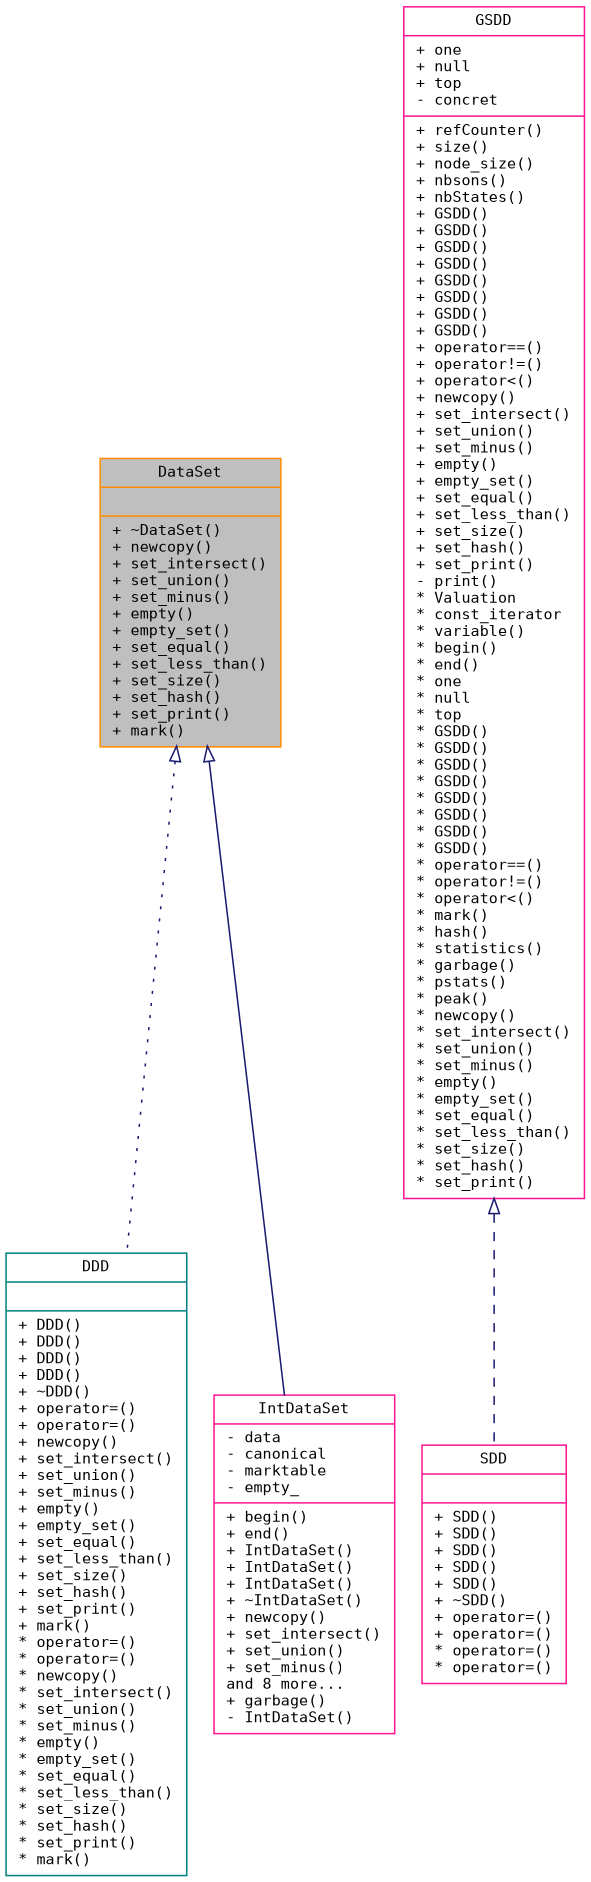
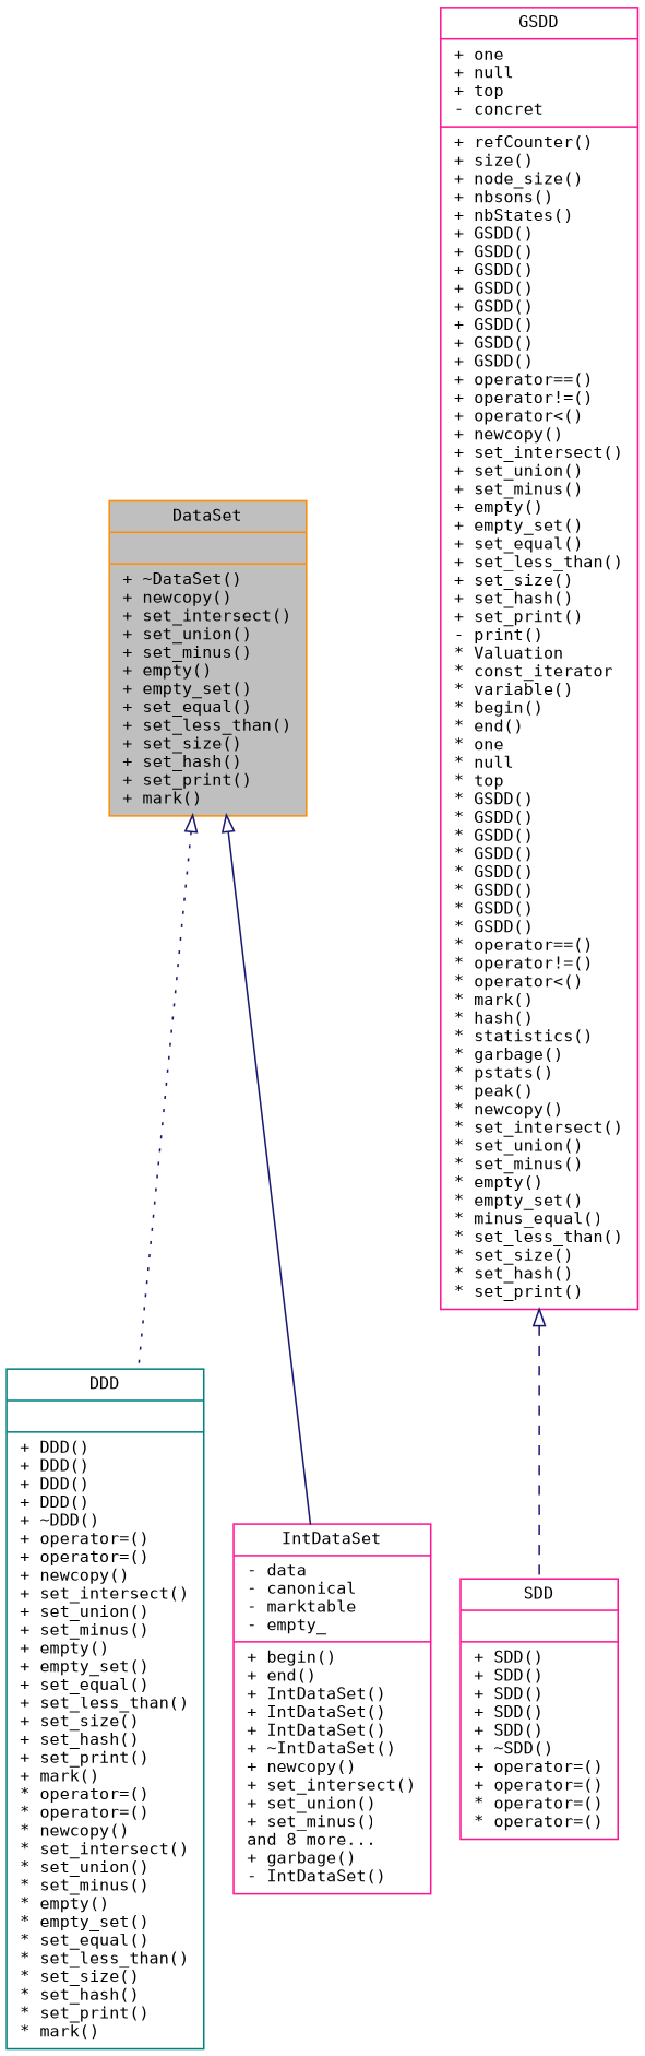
  digraph {
    fontname="DejaVu Sans Mono"
    node [color=deeppink fillcolor=white fontname="DejaVu Sans Mono" fontsize=10 shape=record style=filled]
    edge [arrowtail=onormal color=midnightblue dir=back fontname="DejaVu Sans Mono" fontsize=10 labelfontname=FreeSans labelfontsize=10]
    n1 [color=darkorange fillcolor=grey75 fontcolor=black height=0.2 label="{DataSet\n||+ ~DataSet()\l+ newcopy()\l+ set_intersect()\l+ set_union()\l+ set_minus()\l+ empty()\l+ empty_set()\l+ set_equal()\l+ set_less_than()\l+ set_size()\l+ set_hash()\l+ set_print()\l+ mark()\l}" width=0.4]
    n2 [color=teal height=0.2 label="{DDD\n||+ DDD()\l+ DDD()\l+ DDD()\l+ DDD()\l+ ~DDD()\l+ operator=()\l+ operator=()\l+ newcopy()\l+ set_intersect()\l+ set_union()\l+ set_minus()\l+ empty()\l+ empty_set()\l+ set_equal()\l+ set_less_than()\l+ set_size()\l+ set_hash()\l+ set_print()\l+ mark()\l* operator=()\l* operator=()\l* newcopy()\l* set_intersect()\l* set_union()\l* set_minus()\l* empty()\l* empty_set()\l* set_equal()\l* set_less_than()\l* set_size()\l* set_hash()\l* set_print()\l* mark()\l}" width=0.4]
    n3 [height=0.2 label="{IntDataSet\n|- data\l- canonical\l- marktable\l- empty_\l|+ begin()\l+ end()\l+ IntDataSet()\l+ IntDataSet()\l+ IntDataSet()\l+ ~IntDataSet()\l+ newcopy()\l+ set_intersect()\l+ set_union()\l+ set_minus()\land 8 more...\l+ garbage()\l- IntDataSet()\l}" width=0.4]
-   n4 [height=0.2 label="{GSDD\n|+ one\l+ null\l+ top\l- concret\l|+ refCounter()\l+ size()\l+ node_size()\l+ nbsons()\l+ nbStates()\l+ GSDD()\l+ GSDD()\l+ GSDD()\l+ GSDD()\l+ GSDD()\l+ GSDD()\l+ GSDD()\l+ GSDD()\l+ operator==()\l+ operator!=()\l+ operator\<()\l+ newcopy()\l+ set_intersect()\l+ set_union()\l+ set_minus()\l+ empty()\l+ empty_set()\l+ set_equal()\l+ set_less_than()\l+ set_size()\l+ set_hash()\l+ set_print()\l- print()\l* Valuation\l* const_iterator\l* variable()\l* begin()\l* end()\l* one\l* null\l* top\l* GSDD()\l* GSDD()\l* GSDD()\l* GSDD()\l* GSDD()\l* GSDD()\l* GSDD()\l* GSDD()\l* operator==()\l* operator!=()\l* operator\<()\l* mark()\l* hash()\l* statistics()\l* garbage()\l* pstats()\l* peak()\l* newcopy()\l* set_intersect()\l* set_union()\l* set_minus()\l* empty()\l* empty_set()\l* set_equal()\l* set_less_than()\l* set_size()\l* set_hash()\l* set_print()\l}" width=0.4]
+   n4 [height=0.2 label="{GSDD\n|+ one\l+ null\l+ top\l- concret\l|+ refCounter()\l+ size()\l+ node_size()\l+ nbsons()\l+ nbStates()\l+ GSDD()\l+ GSDD()\l+ GSDD()\l+ GSDD()\l+ GSDD()\l+ GSDD()\l+ GSDD()\l+ GSDD()\l+ operator==()\l+ operator!=()\l+ operator\<()\l+ newcopy()\l+ set_intersect()\l+ set_union()\l+ set_minus()\l+ empty()\l+ empty_set()\l+ set_equal()\l+ set_less_than()\l+ set_size()\l+ set_hash()\l+ set_print()\l- print()\l* Valuation\l* const_iterator\l* variable()\l* begin()\l* end()\l* one\l* null\l* top\l* GSDD()\l* GSDD()\l* GSDD()\l* GSDD()\l* GSDD()\l* GSDD()\l* GSDD()\l* GSDD()\l* operator==()\l* operator!=()\l* operator\<()\l* mark()\l* hash()\l* statistics()\l* garbage()\l* pstats()\l* peak()\l* newcopy()\l* set_intersect()\l* set_union()\l* set_minus()\l* empty()\l* empty_set()\l* minus_equal()\l* set_less_than()\l* set_size()\l* set_hash()\l* set_print()\l}" width=0.4]
    n5 [height=0.2 label="{SDD\n||+ SDD()\l+ SDD()\l+ SDD()\l+ SDD()\l+ SDD()\l+ ~SDD()\l+ operator=()\l+ operator=()\l* operator=()\l* operator=()\l}" width=0.4]
    n1 -> n2 [style=dotted]
    n1 -> n3 [style=solid]
    n4 -> n5 [style=dashed]
  }
